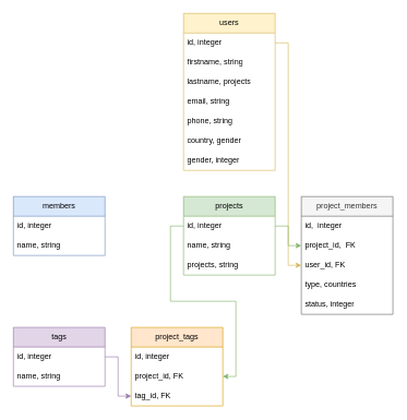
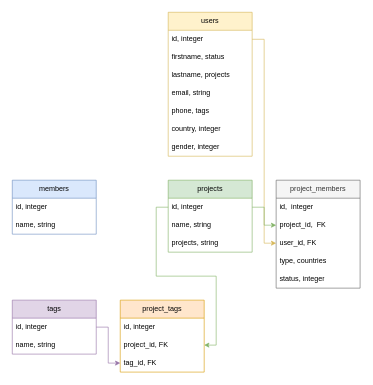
  <mxCell id="0" />
  <mxCell id="1" parent="0" />
  <mxCell id="2" value="users" style="swimlane;fontStyle=0;childLayout=stackLayout;horizontal=1;startSize=30;horizontalStack=0;resizeParent=1;resizeParentMax=0;resizeLast=0;collapsible=1;marginBottom=0;whiteSpace=wrap;html=1;fillColor=#fff2cc;strokeColor=#d6b656;" vertex="1" parent="1"><mxGeometry x="280" y="20" width="140" height="240" as="geometry"><mxRectangle x="340" y="280" width="70" height="30" as="alternateBounds" /></mxGeometry></mxCell>
  <mxCell id="3" value="id, integer" style="text;strokeColor=none;fillColor=none;align=left;verticalAlign=middle;spacingLeft=4;spacingRight=4;overflow=hidden;points=[[0,0.5],[1,0.5]];portConstraint=eastwest;rotatable=0;whiteSpace=wrap;html=1;" vertex="1" parent="2"><mxGeometry y="30" width="140" height="30" as="geometry" /></mxCell>
- <mxCell id="4" value="firstname, string" style="text;strokeColor=none;fillColor=none;align=left;verticalAlign=middle;spacingLeft=4;spacingRight=4;overflow=hidden;points=[[0,0.5],[1,0.5]];portConstraint=eastwest;rotatable=0;whiteSpace=wrap;html=1;" vertex="1" parent="2"><mxGeometry y="60" width="140" height="30" as="geometry" /></mxCell>
+ <mxCell id="4" value="firstname, status" style="text;strokeColor=none;fillColor=none;align=left;verticalAlign=middle;spacingLeft=4;spacingRight=4;overflow=hidden;points=[[0,0.5],[1,0.5]];portConstraint=eastwest;rotatable=0;whiteSpace=wrap;html=1;" vertex="1" parent="2"><mxGeometry y="60" width="140" height="30" as="geometry" /></mxCell>
  <mxCell id="5" value="lastname, projects" style="text;strokeColor=none;fillColor=none;align=left;verticalAlign=middle;spacingLeft=4;spacingRight=4;overflow=hidden;points=[[0,0.5],[1,0.5]];portConstraint=eastwest;rotatable=0;whiteSpace=wrap;html=1;" vertex="1" parent="2"><mxGeometry y="90" width="140" height="30" as="geometry" /></mxCell>
  <mxCell id="6" value="email, string" style="text;strokeColor=none;fillColor=none;align=left;verticalAlign=middle;spacingLeft=4;spacingRight=4;overflow=hidden;points=[[0,0.5],[1,0.5]];portConstraint=eastwest;rotatable=0;whiteSpace=wrap;html=1;" vertex="1" parent="2"><mxGeometry y="120" width="140" height="30" as="geometry" /></mxCell>
- <mxCell id="7" value="phone, string" style="text;strokeColor=none;fillColor=none;align=left;verticalAlign=middle;spacingLeft=4;spacingRight=4;overflow=hidden;points=[[0,0.5],[1,0.5]];portConstraint=eastwest;rotatable=0;whiteSpace=wrap;html=1;" vertex="1" parent="2"><mxGeometry y="150" width="140" height="30" as="geometry" /></mxCell>
- <mxCell id="8" value="country, gender" style="text;strokeColor=none;fillColor=none;align=left;verticalAlign=middle;spacingLeft=4;spacingRight=4;overflow=hidden;points=[[0,0.5],[1,0.5]];portConstraint=eastwest;rotatable=0;whiteSpace=wrap;html=1;" vertex="1" parent="2"><mxGeometry y="180" width="140" height="30" as="geometry" /></mxCell>
+ <mxCell id="7" value="phone, tags" style="text;strokeColor=none;fillColor=none;align=left;verticalAlign=middle;spacingLeft=4;spacingRight=4;overflow=hidden;points=[[0,0.5],[1,0.5]];portConstraint=eastwest;rotatable=0;whiteSpace=wrap;html=1;" vertex="1" parent="2"><mxGeometry y="150" width="140" height="30" as="geometry" /></mxCell>
+ <mxCell id="8" value="country, integer" style="text;strokeColor=none;fillColor=none;align=left;verticalAlign=middle;spacingLeft=4;spacingRight=4;overflow=hidden;points=[[0,0.5],[1,0.5]];portConstraint=eastwest;rotatable=0;whiteSpace=wrap;html=1;" vertex="1" parent="2"><mxGeometry y="180" width="140" height="30" as="geometry" /></mxCell>
  <mxCell id="9" value="gender, integer" style="text;strokeColor=none;fillColor=none;align=left;verticalAlign=middle;spacingLeft=4;spacingRight=4;overflow=hidden;points=[[0,0.5],[1,0.5]];portConstraint=eastwest;rotatable=0;whiteSpace=wrap;html=1;" vertex="1" parent="2"><mxGeometry y="210" width="140" height="30" as="geometry" /></mxCell>
  <mxCell id="10" value="projects" style="swimlane;fontStyle=0;childLayout=stackLayout;horizontal=1;startSize=30;horizontalStack=0;resizeParent=1;resizeParentMax=0;resizeLast=0;collapsible=1;marginBottom=0;whiteSpace=wrap;html=1;fillColor=#d5e8d4;strokeColor=#82b366;" vertex="1" parent="1"><mxGeometry x="280" y="300" width="140" height="120" as="geometry"><mxRectangle x="340" y="520" width="80" height="30" as="alternateBounds" /></mxGeometry></mxCell>
  <mxCell id="11" value="id, integer" style="text;strokeColor=none;fillColor=none;align=left;verticalAlign=middle;spacingLeft=4;spacingRight=4;overflow=hidden;points=[[0,0.5],[1,0.5]];portConstraint=eastwest;rotatable=0;whiteSpace=wrap;html=1;" vertex="1" parent="10"><mxGeometry y="30" width="140" height="30" as="geometry" /></mxCell>
  <mxCell id="12" value="name, string" style="text;strokeColor=none;fillColor=none;align=left;verticalAlign=middle;spacingLeft=4;spacingRight=4;overflow=hidden;points=[[0,0.5],[1,0.5]];portConstraint=eastwest;rotatable=0;whiteSpace=wrap;html=1;" vertex="1" parent="10"><mxGeometry y="60" width="140" height="30" as="geometry" /></mxCell>
  <mxCell id="13" value="projects, string" style="text;strokeColor=none;fillColor=none;align=left;verticalAlign=middle;spacingLeft=4;spacingRight=4;overflow=hidden;points=[[0,0.5],[1,0.5]];portConstraint=eastwest;rotatable=0;whiteSpace=wrap;html=1;" vertex="1" parent="10"><mxGeometry y="90" width="140" height="30" as="geometry" /></mxCell>
  <mxCell id="14" value="project_members" style="swimlane;fontStyle=0;childLayout=stackLayout;horizontal=1;startSize=30;horizontalStack=0;resizeParent=1;resizeParentMax=0;resizeLast=0;collapsible=1;marginBottom=0;whiteSpace=wrap;html=1;fillColor=#f5f5f5;fontColor=#333333;strokeColor=#666666;" vertex="1" parent="1"><mxGeometry x="460" y="300" width="140" height="180" as="geometry"><mxRectangle x="520" y="520" width="130" height="30" as="alternateBounds" /></mxGeometry></mxCell>
  <mxCell id="15" value="id,&amp;nbsp; integer" style="text;strokeColor=none;fillColor=none;align=left;verticalAlign=middle;spacingLeft=4;spacingRight=4;overflow=hidden;points=[[0,0.5],[1,0.5]];portConstraint=eastwest;rotatable=0;whiteSpace=wrap;html=1;" vertex="1" parent="14"><mxGeometry y="30" width="140" height="30" as="geometry" /></mxCell>
  <mxCell id="16" value="project_id,&amp;nbsp; FK" style="text;strokeColor=none;fillColor=none;align=left;verticalAlign=middle;spacingLeft=4;spacingRight=4;overflow=hidden;points=[[0,0.5],[1,0.5]];portConstraint=eastwest;rotatable=0;whiteSpace=wrap;html=1;" vertex="1" parent="14"><mxGeometry y="60" width="140" height="30" as="geometry" /></mxCell>
  <mxCell id="17" value="user_id, FK" style="text;strokeColor=none;fillColor=none;align=left;verticalAlign=middle;spacingLeft=4;spacingRight=4;overflow=hidden;points=[[0,0.5],[1,0.5]];portConstraint=eastwest;rotatable=0;whiteSpace=wrap;html=1;" vertex="1" parent="14"><mxGeometry y="90" width="140" height="30" as="geometry" /></mxCell>
  <mxCell id="18" value="type, countries" style="text;strokeColor=none;fillColor=none;align=left;verticalAlign=middle;spacingLeft=4;spacingRight=4;overflow=hidden;points=[[0,0.5],[1,0.5]];portConstraint=eastwest;rotatable=0;whiteSpace=wrap;html=1;" vertex="1" parent="14"><mxGeometry y="120" width="140" height="30" as="geometry" /></mxCell>
  <mxCell id="19" value="status, integer" style="text;strokeColor=none;fillColor=none;align=left;verticalAlign=middle;spacingLeft=4;spacingRight=4;overflow=hidden;points=[[0,0.5],[1,0.5]];portConstraint=eastwest;rotatable=0;whiteSpace=wrap;html=1;" vertex="1" parent="14"><mxGeometry y="150" width="140" height="30" as="geometry" /></mxCell>
  <mxCell id="20" style="edgeStyle=orthogonalEdgeStyle;rounded=0;orthogonalLoop=1;jettySize=auto;html=1;entryX=0;entryY=0.5;entryDx=0;entryDy=0;exitX=1;exitY=0.5;exitDx=0;exitDy=0;fillColor=#fff2cc;strokeColor=#d6b656;" edge="1" parent="1" source="3" target="17"><mxGeometry relative="1" as="geometry"><mxPoint x="666" y="154" as="sourcePoint" /><mxPoint x="580" y="80" as="targetPoint" /></mxGeometry></mxCell>
  <mxCell id="21" style="edgeStyle=orthogonalEdgeStyle;rounded=0;orthogonalLoop=1;jettySize=auto;html=1;fillColor=#d5e8d4;strokeColor=#82b366;" edge="1" parent="1" source="11" target="16"><mxGeometry relative="1" as="geometry"><mxPoint x="430" y="115" as="sourcePoint" /><mxPoint x="470" y="415" as="targetPoint" /></mxGeometry></mxCell>
  <mxCell id="22" value="tags" style="swimlane;fontStyle=0;childLayout=stackLayout;horizontal=1;startSize=30;horizontalStack=0;resizeParent=1;resizeParentMax=0;resizeLast=0;collapsible=1;marginBottom=0;whiteSpace=wrap;html=1;fillColor=#e1d5e7;strokeColor=#9673a6;" vertex="1" parent="1"><mxGeometry x="20" y="500" width="140" height="90" as="geometry"><mxRectangle x="340" y="520" width="80" height="30" as="alternateBounds" /></mxGeometry></mxCell>
  <mxCell id="23" value="id, integer" style="text;strokeColor=none;fillColor=none;align=left;verticalAlign=middle;spacingLeft=4;spacingRight=4;overflow=hidden;points=[[0,0.5],[1,0.5]];portConstraint=eastwest;rotatable=0;whiteSpace=wrap;html=1;" vertex="1" parent="22"><mxGeometry y="30" width="140" height="30" as="geometry" /></mxCell>
  <mxCell id="24" value="name, string" style="text;strokeColor=none;fillColor=none;align=left;verticalAlign=middle;spacingLeft=4;spacingRight=4;overflow=hidden;points=[[0,0.5],[1,0.5]];portConstraint=eastwest;rotatable=0;whiteSpace=wrap;html=1;" vertex="1" parent="22"><mxGeometry y="60" width="140" height="30" as="geometry" /></mxCell>
  <mxCell id="25" value="project_tags" style="swimlane;fontStyle=0;childLayout=stackLayout;horizontal=1;startSize=30;horizontalStack=0;resizeParent=1;resizeParentMax=0;resizeLast=0;collapsible=1;marginBottom=0;whiteSpace=wrap;html=1;fillColor=#ffe6cc;strokeColor=#d79b00;" vertex="1" parent="1"><mxGeometry x="200" y="500" width="140" height="120" as="geometry"><mxRectangle x="340" y="520" width="80" height="30" as="alternateBounds" /></mxGeometry></mxCell>
  <mxCell id="26" value="id, integer" style="text;strokeColor=none;fillColor=none;align=left;verticalAlign=middle;spacingLeft=4;spacingRight=4;overflow=hidden;points=[[0,0.5],[1,0.5]];portConstraint=eastwest;rotatable=0;whiteSpace=wrap;html=1;" vertex="1" parent="25"><mxGeometry y="30" width="140" height="30" as="geometry" /></mxCell>
  <mxCell id="27" value="project_id, FK" style="text;strokeColor=none;fillColor=none;align=left;verticalAlign=middle;spacingLeft=4;spacingRight=4;overflow=hidden;points=[[0,0.5],[1,0.5]];portConstraint=eastwest;rotatable=0;whiteSpace=wrap;html=1;" vertex="1" parent="25"><mxGeometry y="60" width="140" height="30" as="geometry" /></mxCell>
  <mxCell id="28" value="tag_id, FK" style="text;strokeColor=none;fillColor=none;align=left;verticalAlign=middle;spacingLeft=4;spacingRight=4;overflow=hidden;points=[[0,0.5],[1,0.5]];portConstraint=eastwest;rotatable=0;whiteSpace=wrap;html=1;" vertex="1" parent="25"><mxGeometry y="90" width="140" height="30" as="geometry" /></mxCell>
  <mxCell id="29" value="" style="edgeStyle=orthogonalEdgeStyle;rounded=0;orthogonalLoop=1;jettySize=auto;html=1;entryX=0;entryY=0.5;entryDx=0;entryDy=0;exitX=1;exitY=0.5;exitDx=0;exitDy=0;fillColor=#e1d5e7;strokeColor=#9673a6;" edge="1" parent="1" source="23" target="28"><mxGeometry relative="1" as="geometry" /></mxCell>
  <mxCell id="30" value="" style="edgeStyle=orthogonalEdgeStyle;rounded=0;orthogonalLoop=1;jettySize=auto;html=1;entryX=1;entryY=0.5;entryDx=0;entryDy=0;fillColor=#d5e8d4;strokeColor=#82b366;" edge="1" parent="1" source="11" target="27"><mxGeometry relative="1" as="geometry" /></mxCell>
  <mxCell id="31" value="members" style="swimlane;fontStyle=0;childLayout=stackLayout;horizontal=1;startSize=30;horizontalStack=0;resizeParent=1;resizeParentMax=0;resizeLast=0;collapsible=1;marginBottom=0;whiteSpace=wrap;html=1;fillColor=#dae8fc;strokeColor=#6c8ebf;" vertex="1" parent="1"><mxGeometry x="20" y="300" width="140" height="90" as="geometry"><mxRectangle x="340" y="520" width="80" height="30" as="alternateBounds" /></mxGeometry></mxCell>
  <mxCell id="32" value="id, integer" style="text;strokeColor=none;fillColor=none;align=left;verticalAlign=middle;spacingLeft=4;spacingRight=4;overflow=hidden;points=[[0,0.5],[1,0.5]];portConstraint=eastwest;rotatable=0;whiteSpace=wrap;html=1;" vertex="1" parent="31"><mxGeometry y="30" width="140" height="30" as="geometry" /></mxCell>
  <mxCell id="33" value="name, string" style="text;strokeColor=none;fillColor=none;align=left;verticalAlign=middle;spacingLeft=4;spacingRight=4;overflow=hidden;points=[[0,0.5],[1,0.5]];portConstraint=eastwest;rotatable=0;whiteSpace=wrap;html=1;" vertex="1" parent="31"><mxGeometry y="60" width="140" height="30" as="geometry" /></mxCell>
